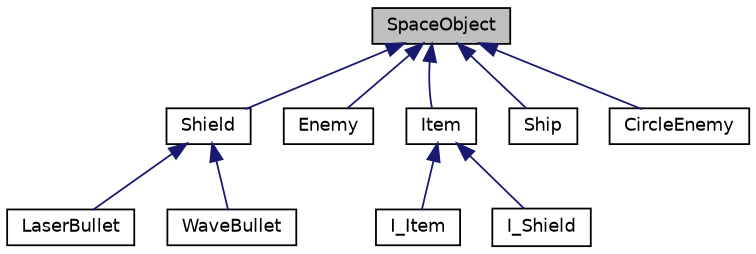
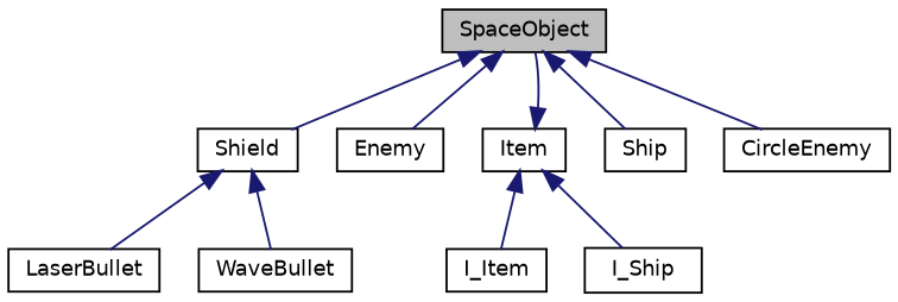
  digraph {
    node [color=black fillcolor=white fontname=Helvetica fontsize=10 shape=record style=filled]
    edge [color=midnightblue dir=back fontname=Helvetica fontsize=10 labelfontname=Helvetica labelfontsize=10 style=solid]
    n1 [fillcolor=grey75 fontcolor=black height=0.2 label=SpaceObject width=0.4]
    n2 [height=0.2 label=Shield width=0.4]
    n3 [height=0.2 label=Enemy width=0.4]
    n4 [height=0.2 label=Item width=0.4]
    n5 [height=0.2 label=Ship width=0.4]
    n6 [height=0.2 label=CircleEnemy width=0.4]
    n7 [height=0.2 label=LaserBullet width=0.4]
    n8 [height=0.2 label=WaveBullet width=0.4]
    n9 [height=0.2 label=I_Item width=0.4]
-   n10 [height=0.2 label=I_Shield width=0.4]
+   n10 [height=0.2 label=I_Ship width=0.4]
    n1 -> n2
    n1 -> n3
-   n1 -> n4
+   n4 -> n1
    n1 -> n5
    n1 -> n6
    n2 -> n7
    n2 -> n8
    n4 -> n9
    n4 -> n10
  }
